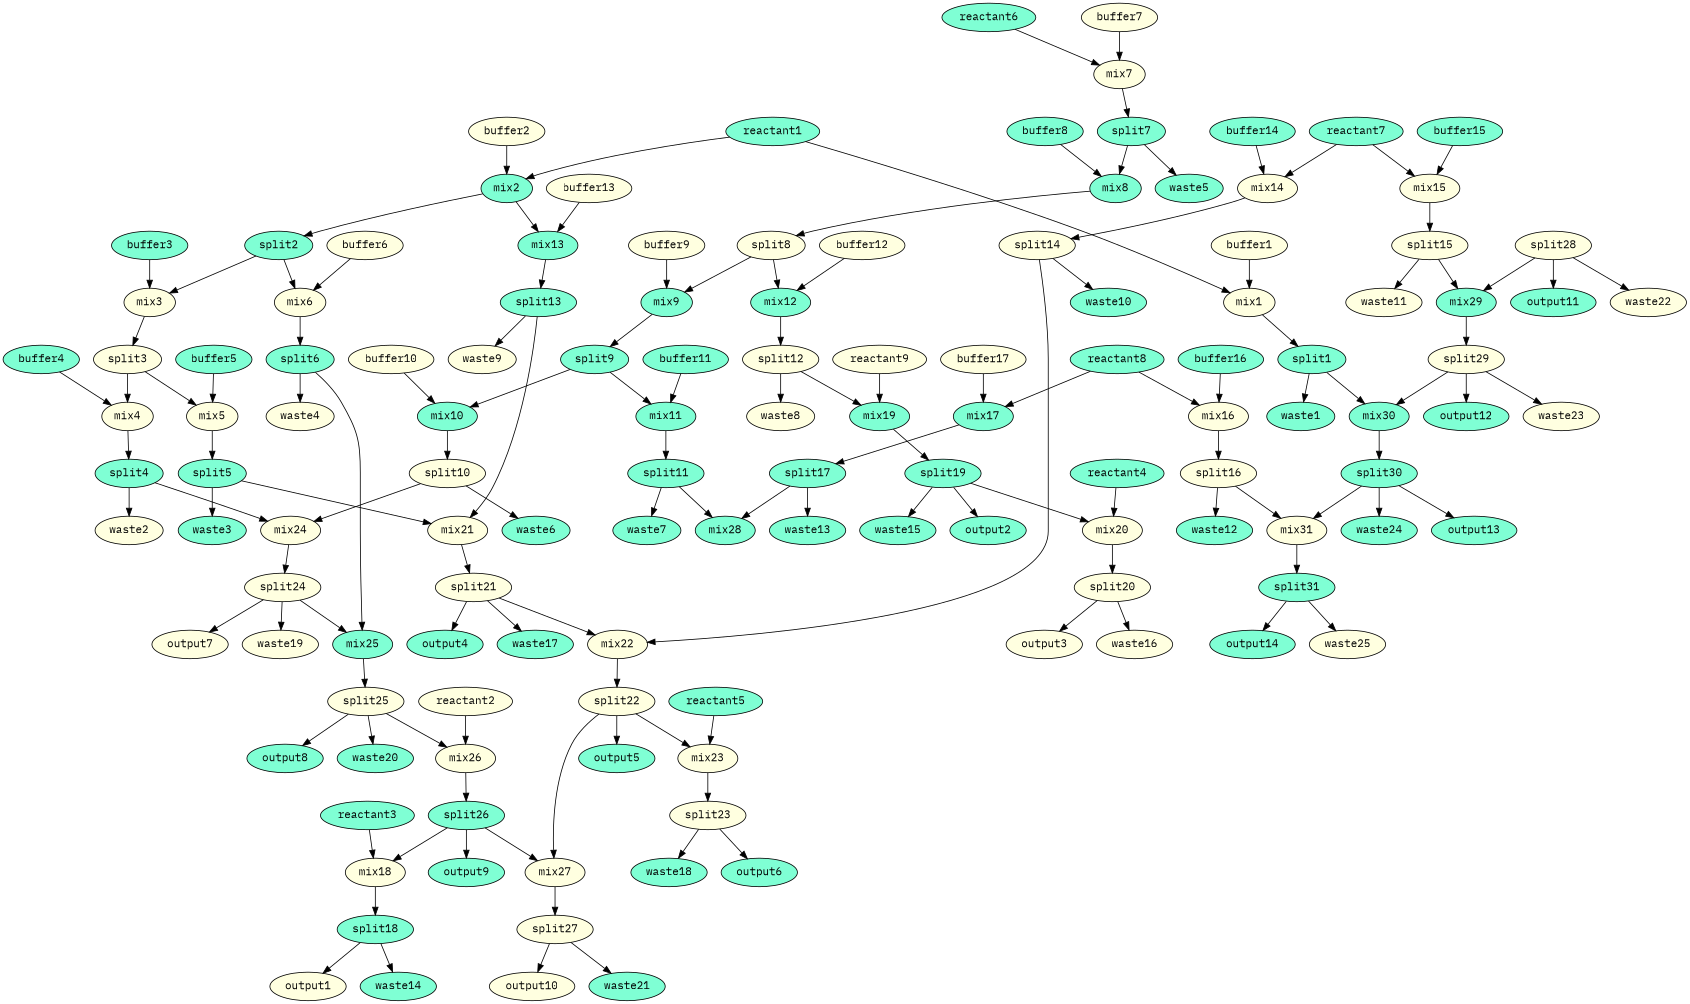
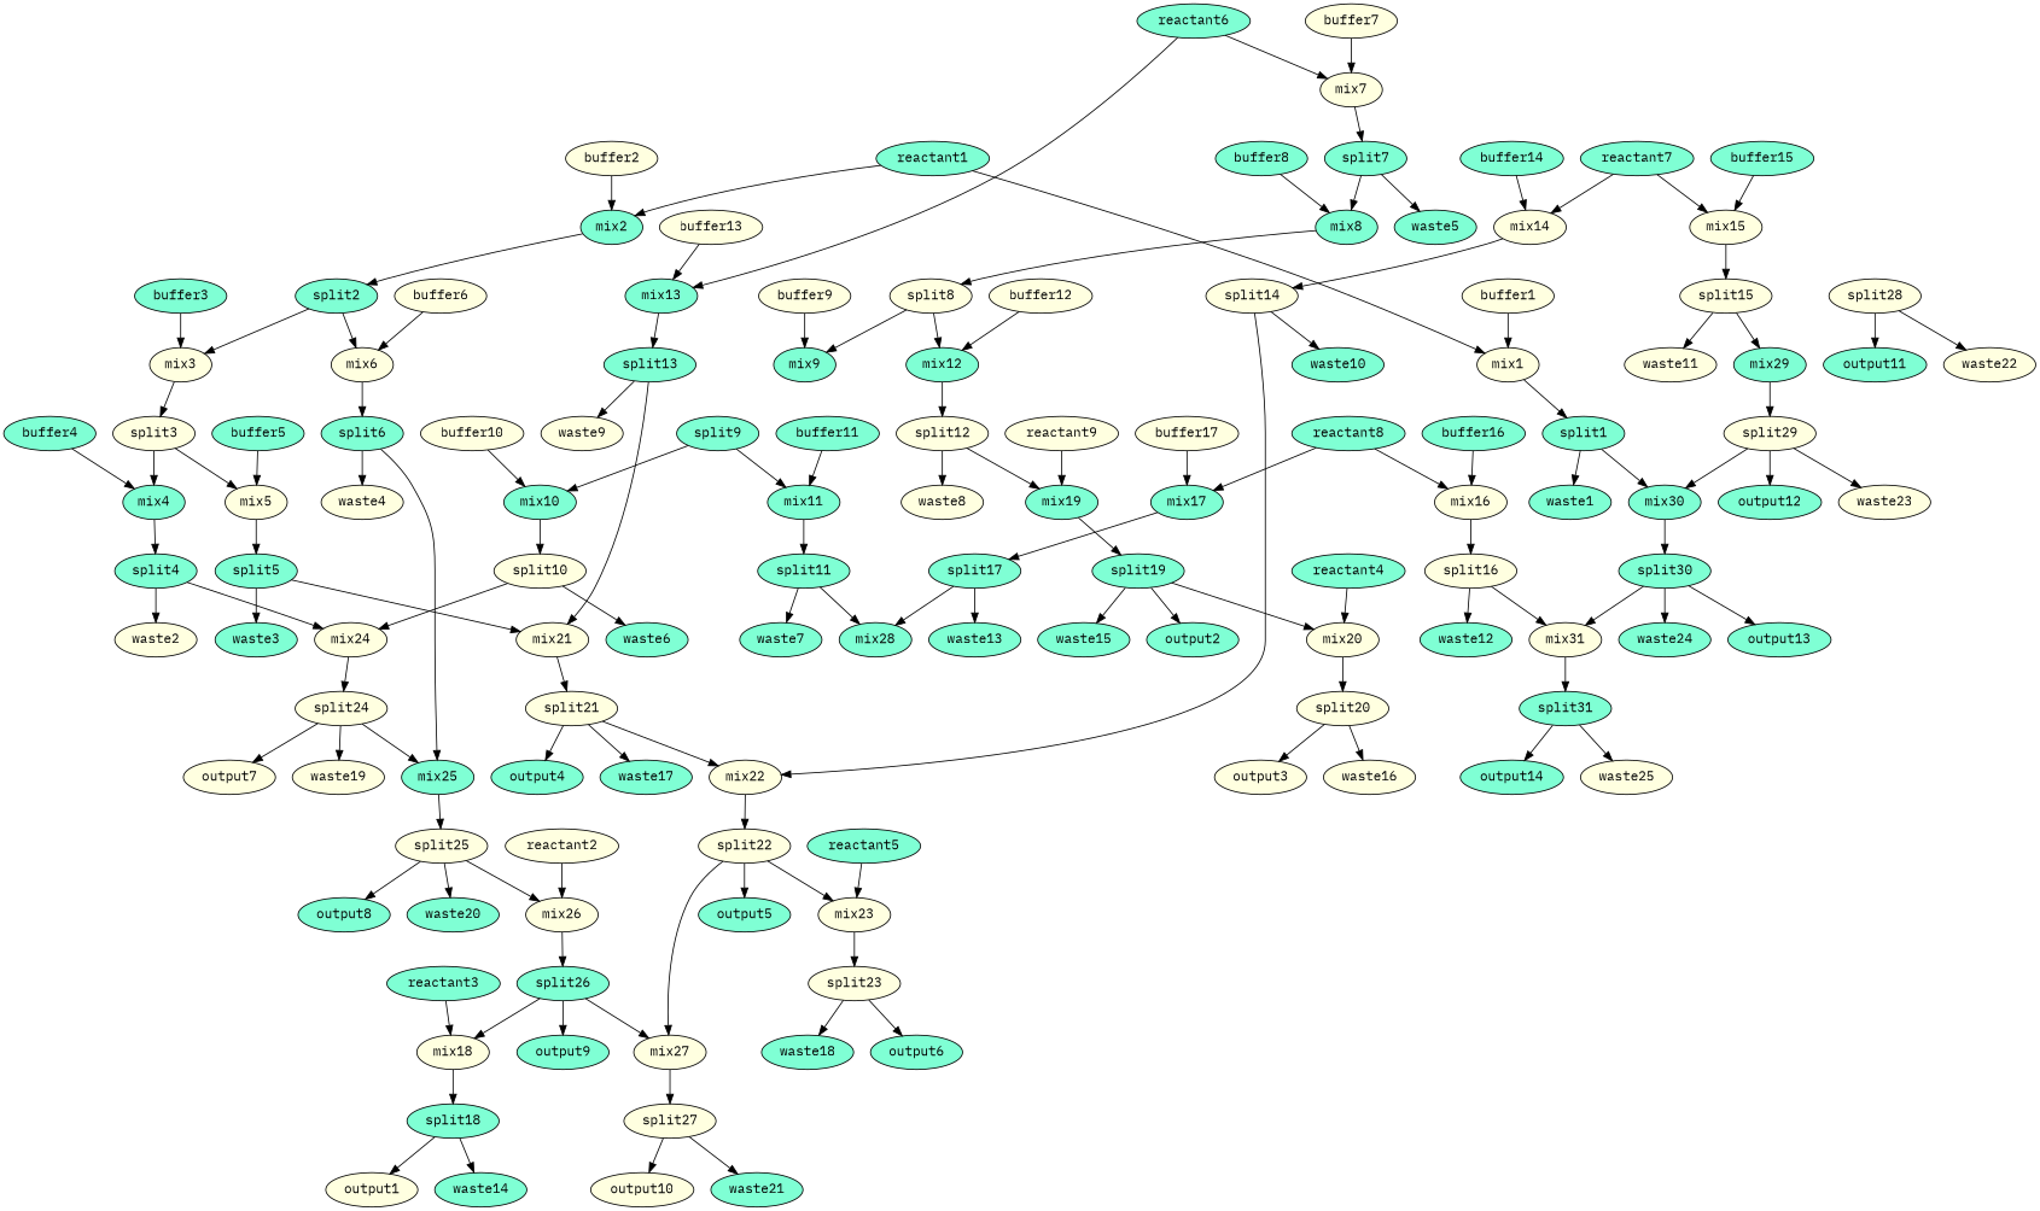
  digraph {
    fontname="IBM Plex Mono"
    node [fillcolor=aquamarine fontname="IBM Plex Mono" style=filled]
    edge [fontname="IBM Plex Mono"]
    n1 [label=reactant1]
    n2 [fillcolor=lightyellow label=mix1]
    n3 [label=mix2]
    n4 [label=split1]
    n5 [label=split2]
    n6 [fillcolor=lightyellow label=buffer1]
    n7 [label=waste1]
    n8 [label=mix30]
    n9 [label=split30]
    n10 [fillcolor=lightyellow label=buffer2]
    n11 [fillcolor=lightyellow label=mix3]
    n12 [fillcolor=lightyellow label=mix6]
    n13 [fillcolor=lightyellow label=split3]
    n14 [label=split6]
    n15 [label=buffer3]
-   n16 [fillcolor=lightyellow label=mix4]
+   n16 [label=mix4]
    n17 [fillcolor=lightyellow label=mix5]
    n18 [label=split4]
    n19 [label=split5]
    n20 [label=buffer4]
    n21 [fillcolor=lightyellow label=waste2]
    n22 [fillcolor=lightyellow label=mix24]
    n23 [fillcolor=lightyellow label=split24]
    n24 [label=buffer5]
    n25 [label=waste3]
    n26 [fillcolor=lightyellow label=mix21]
    n27 [fillcolor=lightyellow label=split21]
    n28 [fillcolor=lightyellow label=buffer6]
    n29 [fillcolor=lightyellow label=waste4]
    n30 [label=mix25]
    n31 [fillcolor=lightyellow label=split25]
    n32 [fillcolor=lightyellow label=reactant2]
    n33 [fillcolor=lightyellow label=mix26]
    n34 [label=split26]
    n35 [label=reactant3]
    n36 [fillcolor=lightyellow label=mix18]
    n37 [label=split18]
    n38 [label=reactant4]
    n39 [fillcolor=lightyellow label=mix20]
    n40 [fillcolor=lightyellow label=split20]
    n41 [label=reactant5]
    n42 [fillcolor=lightyellow label=mix23]
    n43 [fillcolor=lightyellow label=split23]
    n44 [label=reactant6]
    n45 [fillcolor=lightyellow label=mix7]
    n46 [label=mix13]
    n47 [label=split7]
    n48 [label=split13]
    n49 [fillcolor=lightyellow label=buffer7]
    n50 [label=waste5]
    n51 [label=mix8]
    n52 [fillcolor=lightyellow label=split8]
    n53 [label=buffer8]
    n54 [label=mix9]
    n55 [label=mix12]
    n56 [label=split9]
    n57 [fillcolor=lightyellow label=split12]
    n58 [fillcolor=lightyellow label=buffer9]
    n59 [label=mix10]
    n60 [label=mix11]
    n61 [fillcolor=lightyellow label=split10]
    n62 [label=split11]
    n63 [fillcolor=lightyellow label=buffer10]
    n64 [label=waste6]
    n65 [label=buffer11]
    n66 [label=waste7]
    n67 [label=mix28]
    n68 [fillcolor=lightyellow label=buffer12]
    n69 [fillcolor=lightyellow label=waste8]
    n70 [label=mix19]
    n71 [label=split19]
    n72 [fillcolor=lightyellow label=buffer13]
    n73 [fillcolor=lightyellow label=waste9]
    n74 [label=reactant7]
    n75 [fillcolor=lightyellow label=mix14]
    n76 [fillcolor=lightyellow label=mix15]
    n77 [fillcolor=lightyellow label=split14]
    n78 [fillcolor=lightyellow label=split15]
    n79 [label=buffer14]
    n80 [label=waste10]
    n81 [fillcolor=lightyellow label=mix22]
    n82 [fillcolor=lightyellow label=split22]
    n83 [label=buffer15]
    n84 [fillcolor=lightyellow label=waste11]
    n85 [label=mix29]
    n86 [fillcolor=lightyellow label=split29]
    n87 [label=reactant8]
    n88 [fillcolor=lightyellow label=mix16]
    n89 [label=mix17]
    n90 [fillcolor=lightyellow label=split16]
    n91 [label=split17]
    n92 [label=buffer16]
    n93 [label=waste12]
    n94 [fillcolor=lightyellow label=mix31]
    n95 [label=split31]
    n96 [fillcolor=lightyellow label=buffer17]
    n97 [label=waste13]
    n98 [fillcolor=lightyellow label=reactant9]
    n99 [fillcolor=lightyellow label=output1]
    n100 [label=waste14]
    n101 [label=output2]
    n102 [label=waste15]
    n103 [fillcolor=lightyellow label=output3]
    n104 [fillcolor=lightyellow label=waste16]
    n105 [label=output4]
    n106 [label=waste17]
    n107 [label=output5]
    n108 [fillcolor=lightyellow label=mix27]
    n109 [fillcolor=lightyellow label=split27]
    n110 [label=output6]
    n111 [label=waste18]
    n112 [fillcolor=lightyellow label=output7]
    n113 [fillcolor=lightyellow label=waste19]
    n114 [label=output8]
    n115 [label=waste20]
    n116 [label=output9]
    n117 [fillcolor=lightyellow label=output10]
    n118 [label=waste21]
    n119 [fillcolor=lightyellow label=split28]
    n120 [label=output11]
    n121 [fillcolor=lightyellow label=waste22]
    n122 [label=output12]
    n123 [fillcolor=lightyellow label=waste23]
    n124 [label=output13]
    n125 [label=waste24]
    n126 [label=output14]
    n127 [fillcolor=lightyellow label=waste25]
    n1 -> n2
    n1 -> n3
    n2 -> n4
    n3 -> n5
    n4 -> n7
    n4 -> n8
    n5 -> n11
    n5 -> n12
    n6 -> n2
    n8 -> n9
    n9 -> n94
    n9 -> n124
    n9 -> n125
    n10 -> n3
    n11 -> n13
    n12 -> n14
    n13 -> n16
    n13 -> n17
    n14 -> n29
    n14 -> n30
    n15 -> n11
    n16 -> n18
    n17 -> n19
    n18 -> n21
    n18 -> n22
    n19 -> n25
    n19 -> n26
    n20 -> n16
    n22 -> n23
    n23 -> n30
    n23 -> n112
    n23 -> n113
    n24 -> n17
    n26 -> n27
    n27 -> n81
    n27 -> n105
    n27 -> n106
    n28 -> n12
    n30 -> n31
    n31 -> n33
    n31 -> n114
    n31 -> n115
    n32 -> n33
    n33 -> n34
    n34 -> n36
    n34 -> n108
    n34 -> n116
    n35 -> n36
    n36 -> n37
    n37 -> n99
    n37 -> n100
    n38 -> n39
    n39 -> n40
    n40 -> n103
    n40 -> n104
    n41 -> n42
    n42 -> n43
    n43 -> n110
    n43 -> n111
    n44 -> n45
-   n3 -> n46
+   n44 -> n46
    n45 -> n47
    n46 -> n48
    n47 -> n50
    n47 -> n51
    n48 -> n26
    n48 -> n73
    n49 -> n45
    n51 -> n52
    n52 -> n54
    n52 -> n55
    n53 -> n51
-   n54 -> n56
    n55 -> n57
    n56 -> n59
    n56 -> n60
    n57 -> n69
    n57 -> n70
    n58 -> n54
    n59 -> n61
    n60 -> n62
    n61 -> n22
    n61 -> n64
    n62 -> n66
    n62 -> n67
    n63 -> n59
    n65 -> n60
    n68 -> n55
    n70 -> n71
    n71 -> n39
    n71 -> n101
    n71 -> n102
    n72 -> n46
    n74 -> n75
    n74 -> n76
    n75 -> n77
    n76 -> n78
    n77 -> n80
    n77 -> n81
    n78 -> n84
    n78 -> n85
    n79 -> n75
    n81 -> n82
    n82 -> n42
    n82 -> n107
    n82 -> n108
    n83 -> n76
    n85 -> n86
    n86 -> n8
    n86 -> n122
    n86 -> n123
    n87 -> n88
    n87 -> n89
    n88 -> n90
    n89 -> n91
    n90 -> n93
    n90 -> n94
    n91 -> n67
    n91 -> n97
    n92 -> n88
    n94 -> n95
    n95 -> n126
    n95 -> n127
    n96 -> n89
    n98 -> n70
    n108 -> n109
    n109 -> n117
    n109 -> n118
-   n119 -> n85
    n119 -> n120
    n119 -> n121
  }
